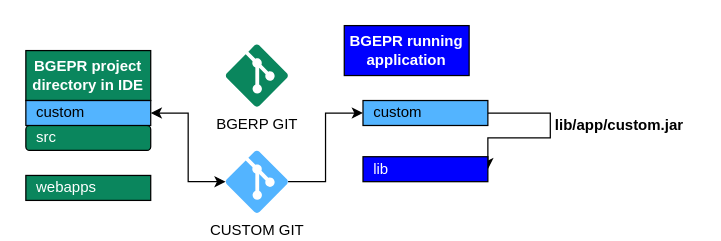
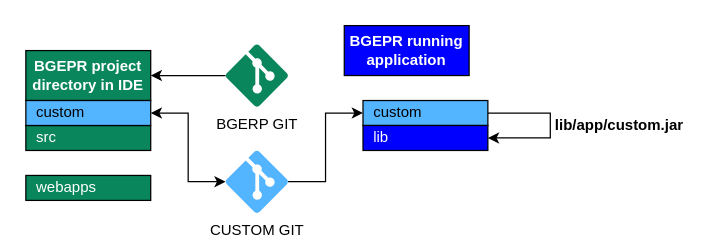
  <mxCell id="0" />
  <mxCell id="1" parent="0" />
  <mxCell id="2" value="BGEPR project directory in IDE" style="rounded=0;whiteSpace=wrap;html=1;fillColor=#0a865d;fontColor=#FFFFFF;fontStyle=1" parent="1" vertex="1"><mxGeometry x="20" y="40" width="100" height="40" as="geometry" /></mxCell>
+ <mxCell id="3" style="edgeStyle=orthogonalEdgeStyle;rounded=0;orthogonalLoop=1;jettySize=auto;html=1;exitX=0;exitY=0.5;exitDx=0;exitDy=0;exitPerimeter=0;entryX=1;entryY=0.5;entryDx=0;entryDy=0;fontColor=#FFFFFF;" edge="1" parent="1" source="4" target="2"><mxGeometry relative="1" as="geometry" /></mxCell>
  <mxCell id="4" value="BGERP GIT" style="verticalLabelPosition=bottom;html=1;verticalAlign=top;align=center;strokeColor=none;fillColor=#0a865d;shape=mxgraph.azure.git_repository;" parent="1" vertex="1"><mxGeometry x="180" y="35" width="50" height="50" as="geometry" /></mxCell>
  <mxCell id="5" style="edgeStyle=orthogonalEdgeStyle;rounded=0;orthogonalLoop=1;jettySize=auto;html=1;exitX=1;exitY=0.5;exitDx=0;exitDy=0;exitPerimeter=0;entryX=0;entryY=0.5;entryDx=0;entryDy=0;fontColor=#FFFFFF;startArrow=none;startFill=0;" edge="1" parent="1" source="6" target="13"><mxGeometry relative="1" as="geometry"><Array as="points"><mxPoint x="260" y="145" /><mxPoint x="260" y="90" /></Array></mxGeometry></mxCell>
  <mxCell id="6" value="CUSTOM GIT" style="verticalLabelPosition=bottom;html=1;verticalAlign=top;align=center;strokeColor=none;fillColor=#53B4FF;shape=mxgraph.azure.git_repository;" vertex="1" parent="1"><mxGeometry x="180" y="120" width="50" height="50" as="geometry" /></mxCell>
- <mxCell id="7" value="&amp;nbsp; src" style="whiteSpace=wrap;html=1;fillColor=#0a865d;fontColor=#FFFFFF;align=left;rounded=1;" vertex="1" parent="1"><mxGeometry x="20" y="100" width="100" height="20" as="geometry" /></mxCell>
+ <mxCell id="7" value="&amp;nbsp; src" style="rounded=0;whiteSpace=wrap;html=1;fillColor=#0a865d;fontColor=#FFFFFF;align=left;" vertex="1" parent="1"><mxGeometry x="20" y="100" width="100" height="20" as="geometry" /></mxCell>
  <mxCell id="8" value="&amp;nbsp; webapps" style="rounded=0;whiteSpace=wrap;html=1;fillColor=#0a865d;fontColor=#FFFFFF;align=left;" vertex="1" parent="1"><mxGeometry x="20" y="140" width="100" height="20" as="geometry" /></mxCell>
  <mxCell id="9" style="edgeStyle=orthogonalEdgeStyle;rounded=0;orthogonalLoop=1;jettySize=auto;html=1;fontColor=#FFFFFF;startArrow=classic;startFill=1;" edge="1" parent="1" source="10" target="6"><mxGeometry relative="1" as="geometry"><Array as="points"><mxPoint x="150" y="90" /><mxPoint x="150" y="145" /></Array></mxGeometry></mxCell>
  <mxCell id="10" value="&amp;nbsp; custom" style="rounded=0;whiteSpace=wrap;html=1;fillColor=#53B4FF;fontColor=#000000;align=left;" vertex="1" parent="1"><mxGeometry x="20" y="80" width="100" height="20" as="geometry" /></mxCell>
  <mxCell id="11" value="BGEPR running application" style="rounded=0;whiteSpace=wrap;html=1;fillColor=#0000FF;fontColor=#FFFFFF;fontStyle=1" vertex="1" parent="1"><mxGeometry x="275" y="20" width="100" height="40" as="geometry" /></mxCell>
  <mxCell id="12" style="edgeStyle=orthogonalEdgeStyle;rounded=0;orthogonalLoop=1;jettySize=auto;html=1;exitX=1;exitY=0.5;exitDx=0;exitDy=0;fontColor=#FFFFFF;startArrow=none;startFill=0;entryX=1;entryY=0.5;entryDx=0;entryDy=0;" edge="1" parent="1" source="13" target="14"><mxGeometry relative="1" as="geometry"><mxPoint x="410" y="120" as="targetPoint" /><Array as="points"><mxPoint x="440" y="90" /><mxPoint x="440" y="110" /></Array></mxGeometry></mxCell>
  <mxCell id="13" value="&amp;nbsp; custom" style="rounded=0;whiteSpace=wrap;html=1;fillColor=#53B4FF;fontColor=#000000;align=left;" vertex="1" parent="1"><mxGeometry x="290" y="80" width="100" height="20" as="geometry" /></mxCell>
- <mxCell id="14" value="&amp;nbsp; lib" style="rounded=0;whiteSpace=wrap;html=1;fillColor=#0000FF;fontColor=#FFFFFF;align=left;" vertex="1" parent="1"><mxGeometry x="290" y="125" width="100" height="20" as="geometry" /></mxCell>
+ <mxCell id="14" value="&amp;nbsp; lib" style="rounded=0;whiteSpace=wrap;html=1;fillColor=#0000FF;fontColor=#FFFFFF;align=left;" vertex="1" parent="1"><mxGeometry x="290" y="100" width="100" height="20" as="geometry" /></mxCell>
  <mxCell id="15" value="lib/app/custom.jar" style="text;html=1;resizable=0;autosize=1;align=center;verticalAlign=middle;points=[];fillColor=none;strokeColor=none;rounded=0;fontColor=#000000;fontStyle=1" vertex="1" parent="1"><mxGeometry x="435" y="90" width="120" height="20" as="geometry" /></mxCell>
